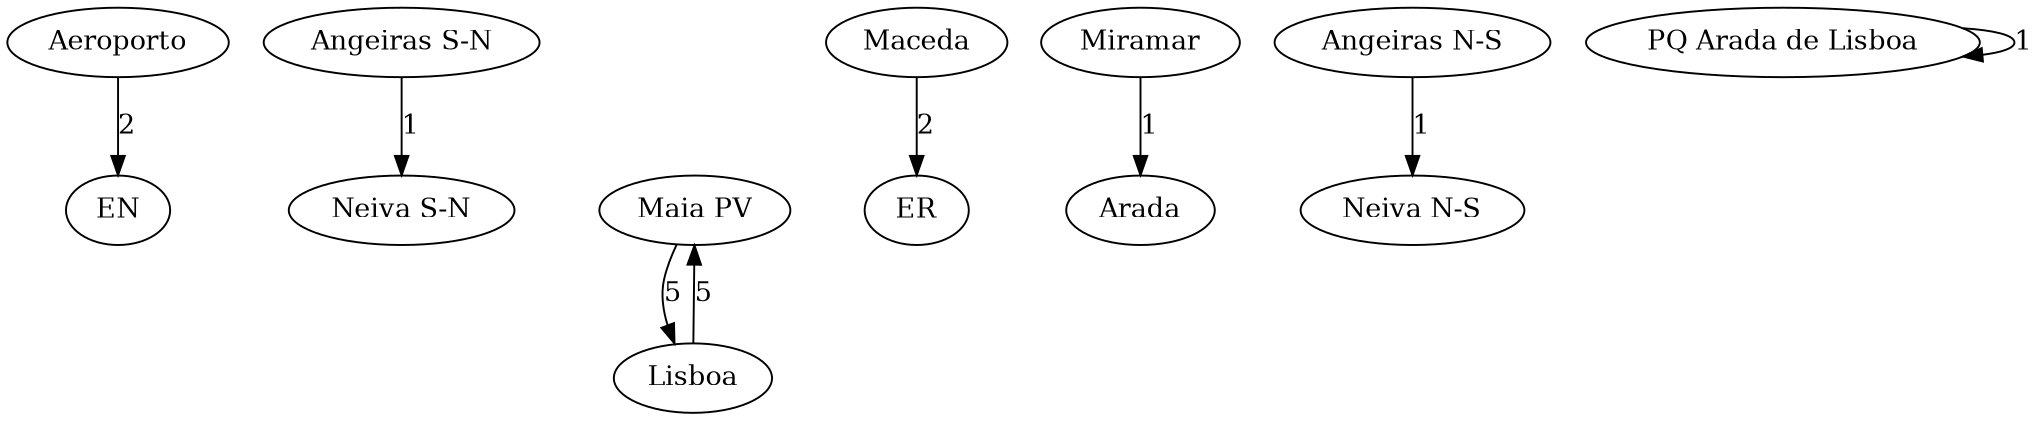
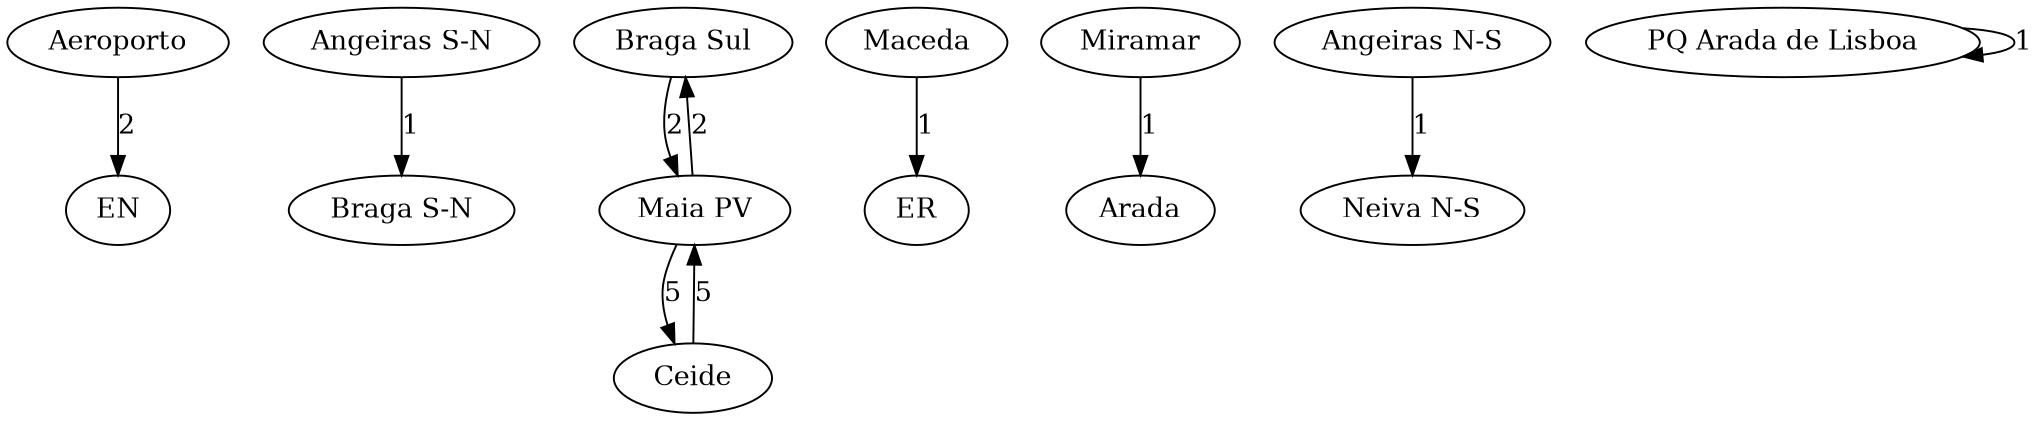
  digraph {
    Aeroporto
    EN
    "Angeiras S-N"
-   "Neiva S-N"
+   "Neiva S-N" [label="Braga S-N"]
+   "Braga Sul"
    "Maia PV"
-   Ceide [label=Lisboa]
+   Ceide
    Maceda
    ER
    Miramar
    Arada
    "Angeiras N-S"
    "Neiva N-S"
    n14 [label="PQ Arada de Lisboa"]
    Aeroporto -> EN [label=2]
    "Angeiras S-N" -> "Neiva S-N" [label=1]
+   "Braga Sul" -> "Maia PV" [label=2]
+   "Maia PV" -> "Braga Sul" [label=2]
    "Maia PV" -> Ceide [label=5]
    Ceide -> "Maia PV" [label=5]
-   Maceda -> ER [label=2]
+   Maceda -> ER [label=1]
    Miramar -> Arada [label=1]
    "Angeiras N-S" -> "Neiva N-S" [label=1]
    n14 -> n14 [label=1]
  }
